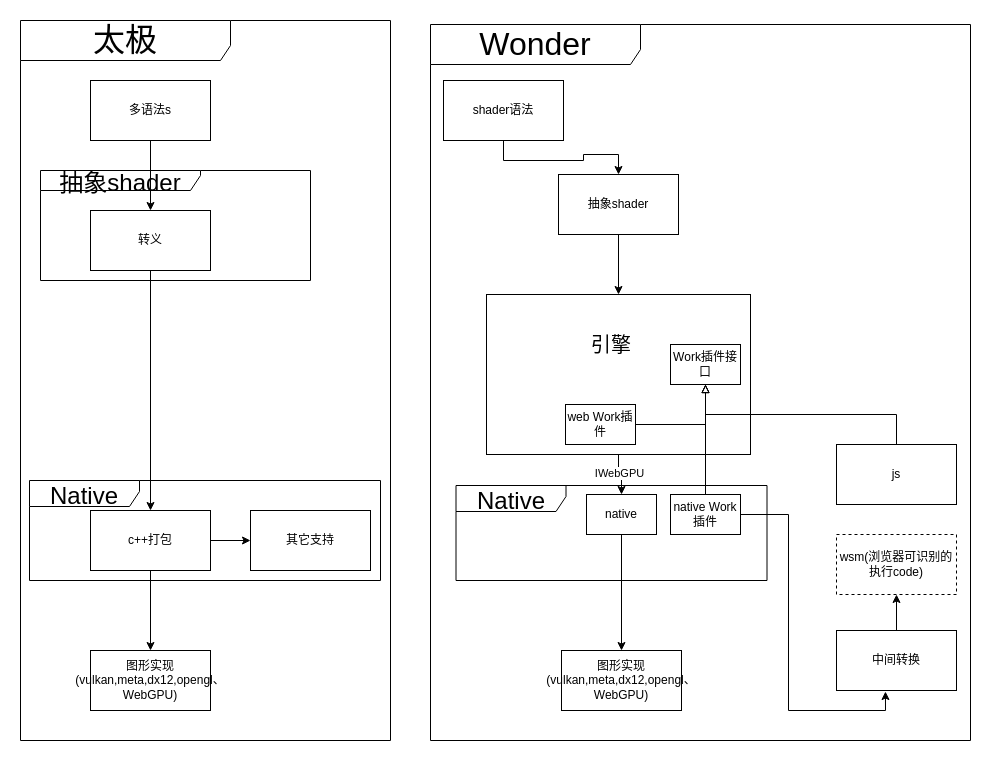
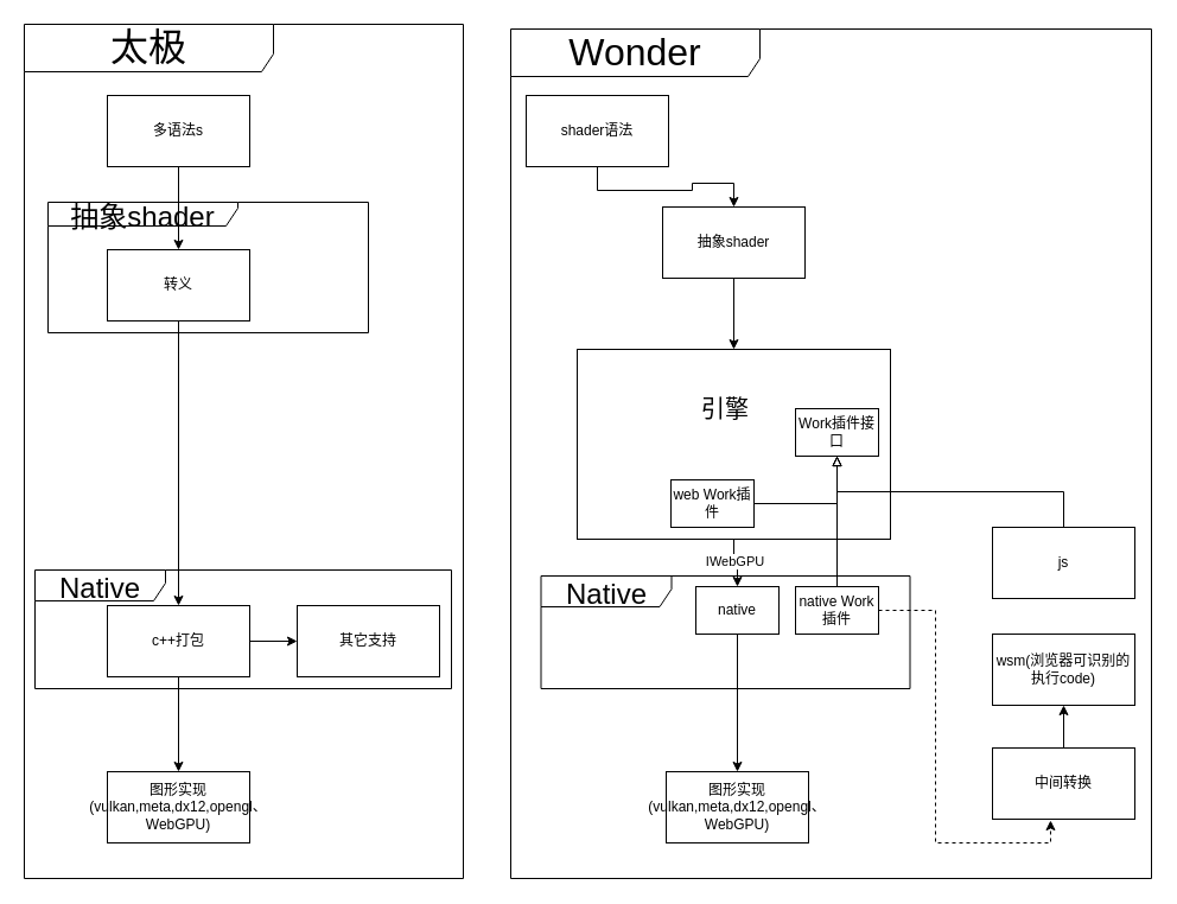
  <mxCell id="0" />
  <mxCell id="1" parent="0" />
  <mxCell id="2" value="&lt;font style=&quot;font-size: 32px&quot;&gt;太极&lt;/font&gt;" style="shape=umlFrame;whiteSpace=wrap;html=1;width=210;height=40;fontSize=32;" parent="1" vertex="1"><mxGeometry x="20" y="20" width="370" height="720" as="geometry" /></mxCell>
  <mxCell id="3" value="&lt;font style=&quot;font-size: 32px&quot;&gt;Wonder&lt;/font&gt;" style="shape=umlFrame;whiteSpace=wrap;html=1;width=210;height=40;fontSize=32;" parent="1" vertex="1"><mxGeometry x="430" y="24" width="540" height="716" as="geometry" /></mxCell>
  <mxCell id="4" value="&lt;font style=&quot;font-size: 24px&quot;&gt;Native&lt;/font&gt;" style="shape=umlFrame;whiteSpace=wrap;html=1;width=110;height=26;fontSize=32;" parent="1" vertex="1"><mxGeometry x="455.5" y="485" width="311" height="95" as="geometry" /></mxCell>
  <mxCell id="5" value="&lt;font style=&quot;font-size: 24px&quot;&gt;抽象shader&lt;/font&gt;" style="shape=umlFrame;whiteSpace=wrap;html=1;width=160;height=20;fontSize=32;" parent="1" vertex="1"><mxGeometry x="40" y="170" width="270" height="110" as="geometry" /></mxCell>
  <mxCell id="6" style="edgeStyle=orthogonalEdgeStyle;rounded=0;orthogonalLoop=1;jettySize=auto;html=1;entryX=0.5;entryY=0;entryDx=0;entryDy=0;" parent="1" source="8" target="32" edge="1"><mxGeometry relative="1" as="geometry"><mxPoint x="516" y="534" as="targetPoint" /></mxGeometry></mxCell>
  <mxCell id="7" value="IWebGPU" style="edgeLabel;html=1;align=center;verticalAlign=middle;resizable=0;points=[];" parent="6" vertex="1" connectable="0"><mxGeometry x="-0.172" y="-1" relative="1" as="geometry"><mxPoint x="1" as="offset" /></mxGeometry></mxCell>
  <mxCell id="8" value="" style="rounded=0;whiteSpace=wrap;html=1;" parent="1" vertex="1"><mxGeometry x="486" y="294" width="264" height="160" as="geometry" /></mxCell>
  <mxCell id="9" style="edgeStyle=orthogonalEdgeStyle;rounded=0;orthogonalLoop=1;jettySize=auto;html=1;" parent="1" source="10" target="25" edge="1"><mxGeometry relative="1" as="geometry" /></mxCell>
  <mxCell id="10" value="转义" style="rounded=0;whiteSpace=wrap;html=1;" parent="1" vertex="1"><mxGeometry x="90" y="210" width="120" height="60" as="geometry" /></mxCell>
  <mxCell id="11" value="图形实现(vulkan,meta,dx12,opengl、WebGPU)" style="rounded=0;whiteSpace=wrap;html=1;" parent="1" vertex="1"><mxGeometry x="90" y="650" width="120" height="60" as="geometry" /></mxCell>
  <mxCell id="12" value="" style="edgeStyle=orthogonalEdgeStyle;rounded=0;orthogonalLoop=1;jettySize=auto;html=1;" parent="1" source="13" target="10" edge="1"><mxGeometry relative="1" as="geometry" /></mxCell>
  <mxCell id="13" value="多语法s" style="rounded=0;whiteSpace=wrap;html=1;" parent="1" vertex="1"><mxGeometry x="90" y="80" width="120" height="60" as="geometry" /></mxCell>
  <mxCell id="14" value="" style="edgeStyle=orthogonalEdgeStyle;rounded=0;orthogonalLoop=1;jettySize=auto;html=1;" parent="1" source="15" target="8" edge="1"><mxGeometry relative="1" as="geometry" /></mxCell>
  <mxCell id="15" value="抽象shader" style="rounded=0;whiteSpace=wrap;html=1;" parent="1" vertex="1"><mxGeometry x="558" y="174" width="120" height="60" as="geometry" /></mxCell>
- <mxCell id="16" value="wsm(浏览器可识别的执行code)" style="rounded=0;whiteSpace=wrap;html=1;dashed=1;" parent="1" vertex="1"><mxGeometry x="836" y="534" width="120" height="60" as="geometry" /></mxCell>
+ <mxCell id="16" value="wsm(浏览器可识别的执行code)" style="rounded=0;whiteSpace=wrap;html=1;" parent="1" vertex="1"><mxGeometry x="836" y="534" width="120" height="60" as="geometry" /></mxCell>
  <mxCell id="17" value="js" style="rounded=0;whiteSpace=wrap;html=1;" parent="1" vertex="1"><mxGeometry x="836" y="444" width="120" height="60" as="geometry" /></mxCell>
- <mxCell id="18" style="edgeStyle=orthogonalEdgeStyle;rounded=0;orthogonalLoop=1;jettySize=auto;html=1;entryX=0.408;entryY=1.017;entryDx=0;entryDy=0;entryPerimeter=0;" parent="1" source="20" target="22" edge="1"><mxGeometry relative="1" as="geometry" /></mxCell>
+ <mxCell id="18" style="edgeStyle=orthogonalEdgeStyle;rounded=0;orthogonalLoop=1;jettySize=auto;html=1;entryX=0.408;entryY=1.017;entryDx=0;entryDy=0;entryPerimeter=0;dashed=1;" parent="1" source="20" target="22" edge="1"><mxGeometry relative="1" as="geometry" /></mxCell>
  <mxCell id="19" style="edgeStyle=orthogonalEdgeStyle;rounded=0;orthogonalLoop=1;jettySize=auto;html=1;startArrow=none;startFill=0;endArrow=block;endFill=0;" parent="1" source="20" target="35" edge="1"><mxGeometry relative="1" as="geometry" /></mxCell>
  <mxCell id="20" value="native Work插件" style="rounded=0;whiteSpace=wrap;html=1;" parent="1" vertex="1"><mxGeometry x="670" y="494" width="70" height="40" as="geometry" /></mxCell>
  <mxCell id="21" style="edgeStyle=orthogonalEdgeStyle;rounded=0;orthogonalLoop=1;jettySize=auto;html=1;entryX=0.5;entryY=1;entryDx=0;entryDy=0;" parent="1" source="22" target="16" edge="1"><mxGeometry relative="1" as="geometry" /></mxCell>
  <mxCell id="22" value="中间转换" style="rounded=0;whiteSpace=wrap;html=1;" parent="1" vertex="1"><mxGeometry x="836" y="630" width="120" height="60" as="geometry" /></mxCell>
  <mxCell id="23" style="edgeStyle=orthogonalEdgeStyle;rounded=0;orthogonalLoop=1;jettySize=auto;html=1;entryX=0;entryY=0.5;entryDx=0;entryDy=0;" parent="1" source="25" target="28" edge="1"><mxGeometry relative="1" as="geometry" /></mxCell>
  <mxCell id="24" style="edgeStyle=orthogonalEdgeStyle;rounded=0;orthogonalLoop=1;jettySize=auto;html=1;entryX=0.5;entryY=0;entryDx=0;entryDy=0;" parent="1" source="25" target="11" edge="1"><mxGeometry relative="1" as="geometry" /></mxCell>
  <mxCell id="25" value="c++打包" style="rounded=0;whiteSpace=wrap;html=1;" parent="1" vertex="1"><mxGeometry x="90" y="510" width="120" height="60" as="geometry" /></mxCell>
  <mxCell id="26" style="edgeStyle=orthogonalEdgeStyle;rounded=0;orthogonalLoop=1;jettySize=auto;html=1;" parent="1" source="27" target="15" edge="1"><mxGeometry relative="1" as="geometry" /></mxCell>
  <mxCell id="27" value="shader语法" style="rounded=0;whiteSpace=wrap;html=1;" parent="1" vertex="1"><mxGeometry x="443" y="80" width="120" height="60" as="geometry" /></mxCell>
  <mxCell id="28" value="其它支持" style="rounded=0;whiteSpace=wrap;html=1;" parent="1" vertex="1"><mxGeometry x="250" y="510" width="120" height="60" as="geometry" /></mxCell>
  <mxCell id="29" value="&lt;span style=&quot;font-size: 20px&quot;&gt;引擎&lt;/span&gt;" style="text;html=1;strokeColor=none;fillColor=none;align=center;verticalAlign=middle;whiteSpace=wrap;rounded=0;strokeWidth=1;" parent="1" vertex="1"><mxGeometry x="566" y="334" width="90" height="20" as="geometry" /></mxCell>
  <mxCell id="30" value="图形实现(vulkan,meta,dx12,opengl、WebGPU)" style="rounded=0;whiteSpace=wrap;html=1;" parent="1" vertex="1"><mxGeometry x="561" y="650" width="120" height="60" as="geometry" /></mxCell>
  <mxCell id="31" style="edgeStyle=orthogonalEdgeStyle;rounded=0;orthogonalLoop=1;jettySize=auto;html=1;" parent="1" source="32" target="30" edge="1"><mxGeometry relative="1" as="geometry" /></mxCell>
  <mxCell id="32" value="native" style="rounded=0;whiteSpace=wrap;html=1;" parent="1" vertex="1"><mxGeometry x="586" y="494" width="70" height="40" as="geometry" /></mxCell>
  <mxCell id="33" style="edgeStyle=orthogonalEdgeStyle;rounded=0;orthogonalLoop=1;jettySize=auto;html=1;entryX=0.5;entryY=1;entryDx=0;entryDy=0;startArrow=none;startFill=0;endArrow=block;endFill=0;" parent="1" source="34" target="35" edge="1"><mxGeometry relative="1" as="geometry" /></mxCell>
  <mxCell id="34" value="web Work插件" style="rounded=0;whiteSpace=wrap;html=1;" parent="1" vertex="1"><mxGeometry x="565" y="404" width="70" height="40" as="geometry" /></mxCell>
  <mxCell id="35" value="Work插件接口" style="rounded=0;whiteSpace=wrap;html=1;" parent="1" vertex="1"><mxGeometry x="670" y="344" width="70" height="40" as="geometry" /></mxCell>
  <mxCell id="36" value="" style="edgeStyle=orthogonalEdgeStyle;rounded=0;orthogonalLoop=1;jettySize=auto;html=1;entryX=0.5;entryY=0;entryDx=0;entryDy=0;endArrow=none;endFill=0;startArrow=block;startFill=0;exitX=0.5;exitY=1;exitDx=0;exitDy=0;" parent="1" source="35" target="17" edge="1"><mxGeometry relative="1" as="geometry"><mxPoint x="705" y="390" as="sourcePoint" /><Array as="points"><mxPoint x="705" y="414" /><mxPoint x="896" y="414" /></Array></mxGeometry></mxCell>
  <mxCell id="37" value="&lt;font style=&quot;font-size: 24px&quot;&gt;Native&lt;/font&gt;" style="shape=umlFrame;whiteSpace=wrap;html=1;width=110;height=26;fontSize=32;" parent="1" vertex="1"><mxGeometry x="29" y="480" width="351" height="100" as="geometry" /></mxCell>
